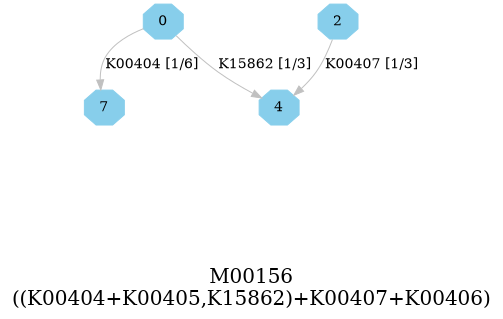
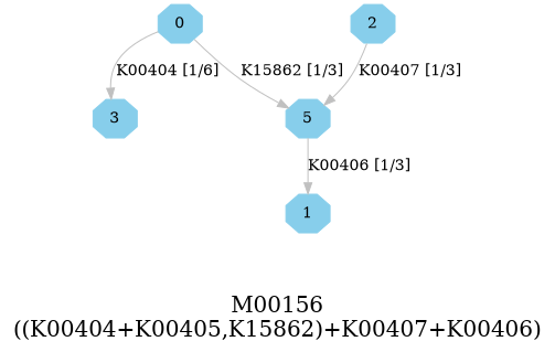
  digraph {
    fontsize=20
    label="M00156\n((K00404+K00405,K15862)+K00407+K00406)"
    node [color=skyblue shape=octagon style=filled]
    edge [color=grey]
    0 [height=.3 width=.3]
+   1 [height=.3 width=.3]
    2 [height=.3 width=.3]
-   3 [height=.3 width=.3 label=7]
-   4 [height=.3 width=.3]
+   3 [height=.3 width=.3]
+   4 [height=.3 width=.3 label=5]
    subgraph sub_1 {
      0
+     1
      2
      3
      4
    }
    0 -> 3 [label="K00404 [1/6]"]
    0 -> 4 [label="K15862 [1/3]"]
    2 -> 4 [label="K00407 [1/3]"]
+   4 -> 1 [label="K00406 [1/3]"]
  }
